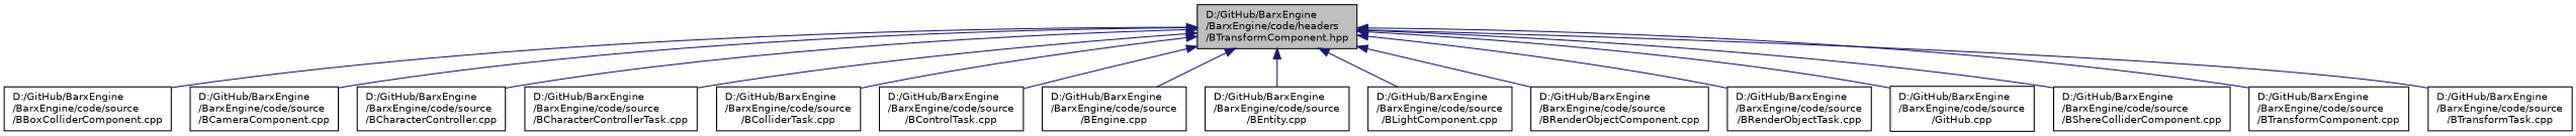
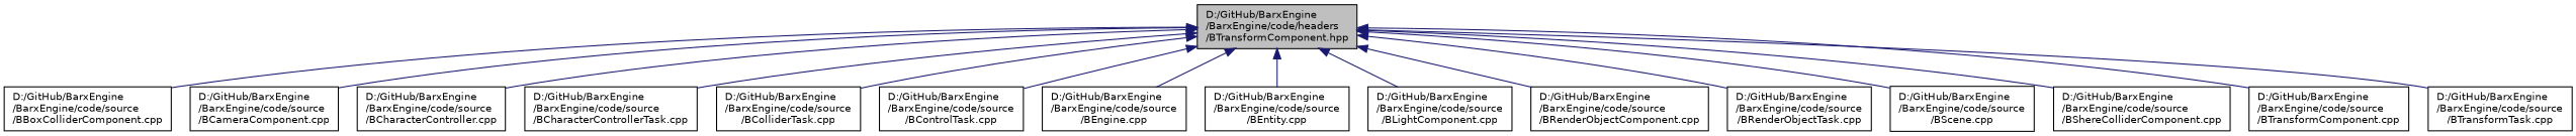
  digraph {
    node [color=black fillcolor=white fontname=Helvetica fontsize=10 shape=record style=filled]
    edge [color=midnightblue dir=back fontname=Helvetica fontsize=10 labelfontname=Helvetica labelfontsize=10 style=solid]
    n1 [fillcolor=grey75 fontcolor=black height=0.2 label="D:/GitHub/BarxEngine\l/BarxEngine/code/headers\l/BTransformComponent.hpp" width=0.4]
    n2 [height=0.2 label="D:/GitHub/BarxEngine\l/BarxEngine/code/source\l/BBoxColliderComponent.cpp" width=0.4]
    n3 [height=0.2 label="D:/GitHub/BarxEngine\l/BarxEngine/code/source\l/BCameraComponent.cpp" width=0.4]
    n4 [height=0.2 label="D:/GitHub/BarxEngine\l/BarxEngine/code/source\l/BCharacterController.cpp" width=0.4]
    n5 [height=0.2 label="D:/GitHub/BarxEngine\l/BarxEngine/code/source\l/BCharacterControllerTask.cpp" width=0.4]
    n6 [height=0.2 label="D:/GitHub/BarxEngine\l/BarxEngine/code/source\l/BColliderTask.cpp" width=0.4]
    n7 [height=0.2 label="D:/GitHub/BarxEngine\l/BarxEngine/code/source\l/BControlTask.cpp" width=0.4]
    n8 [height=0.2 label="D:/GitHub/BarxEngine\l/BarxEngine/code/source\l/BEngine.cpp" width=0.4]
    n9 [height=0.2 label="D:/GitHub/BarxEngine\l/BarxEngine/code/source\l/BEntity.cpp" width=0.4]
    n10 [height=0.2 label="D:/GitHub/BarxEngine\l/BarxEngine/code/source\l/BLightComponent.cpp" width=0.4]
    n11 [height=0.2 label="D:/GitHub/BarxEngine\l/BarxEngine/code/source\l/BRenderObjectComponent.cpp" width=0.4]
    n12 [height=0.2 label="D:/GitHub/BarxEngine\l/BarxEngine/code/source\l/BRenderObjectTask.cpp" width=0.4]
-   n13 [height=0.2 label="D:/GitHub/BarxEngine\l/BarxEngine/code/source\l/GitHub.cpp" width=0.4]
+   n13 [height=0.2 label="D:/GitHub/BarxEngine\l/BarxEngine/code/source\l/BScene.cpp" width=0.4]
    n14 [height=0.2 label="D:/GitHub/BarxEngine\l/BarxEngine/code/source\l/BShereColliderComponent.cpp" width=0.4]
    n15 [height=0.2 label="D:/GitHub/BarxEngine\l/BarxEngine/code/source\l/BTransformComponent.cpp" width=0.4]
    n16 [height=0.2 label="D:/GitHub/BarxEngine\l/BarxEngine/code/source\l/BTransformTask.cpp" width=0.4]
    n1 -> n2
    n1 -> n3
    n1 -> n4
    n1 -> n5
    n1 -> n6
    n1 -> n7
    n1 -> n8
    n1 -> n9
    n1 -> n10
    n1 -> n11
    n1 -> n12
    n1 -> n13
    n1 -> n14
    n1 -> n15
    n1 -> n16
  }
